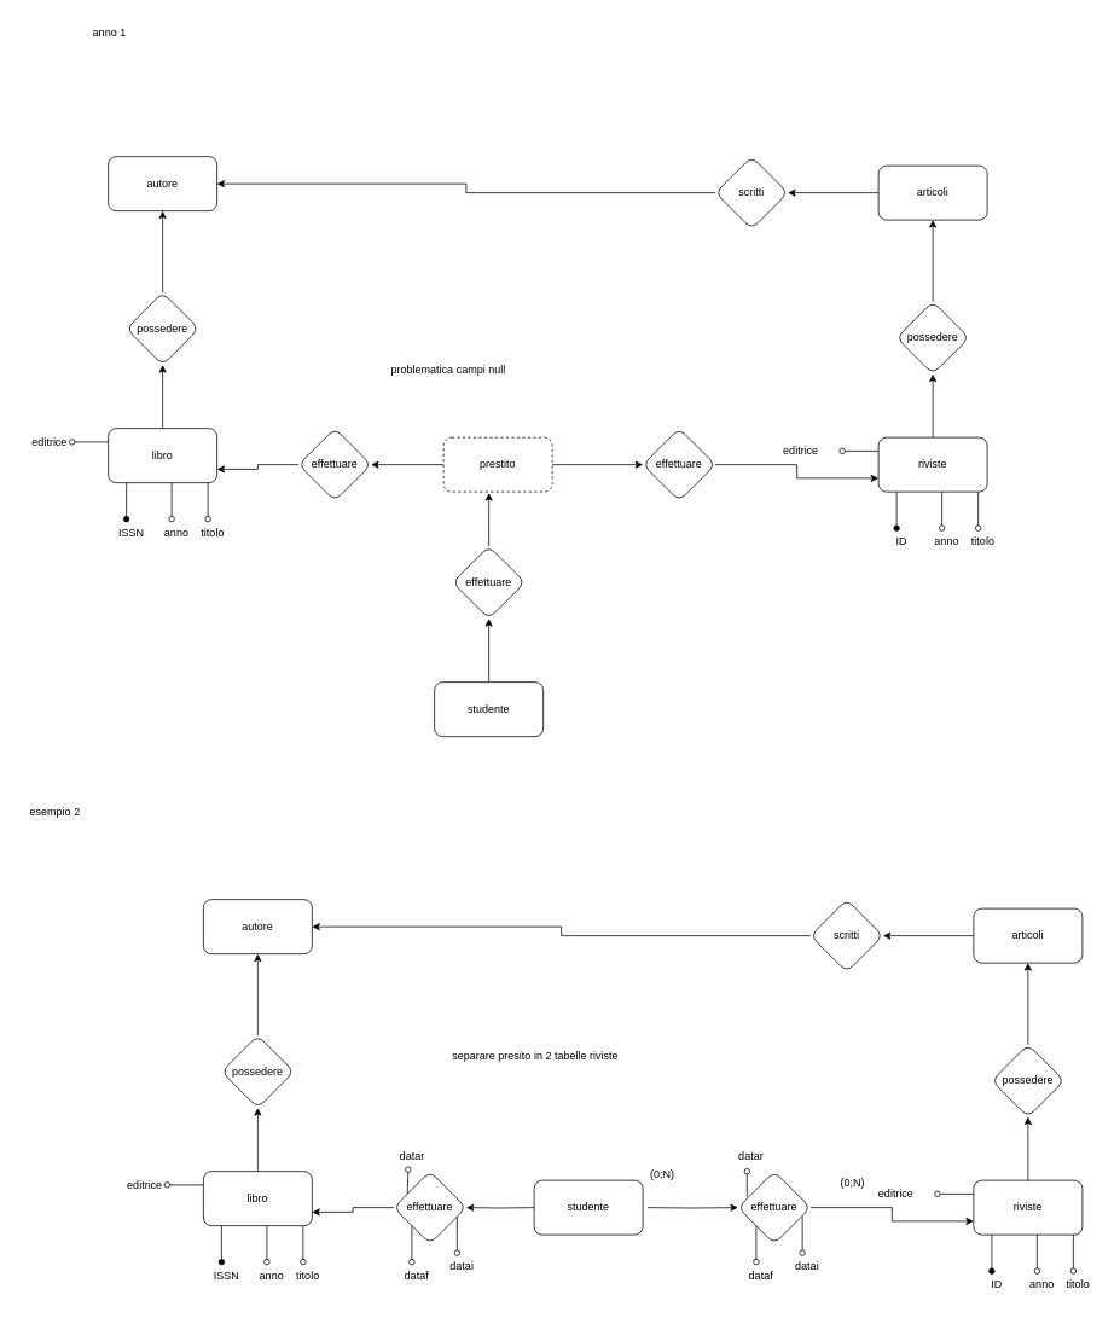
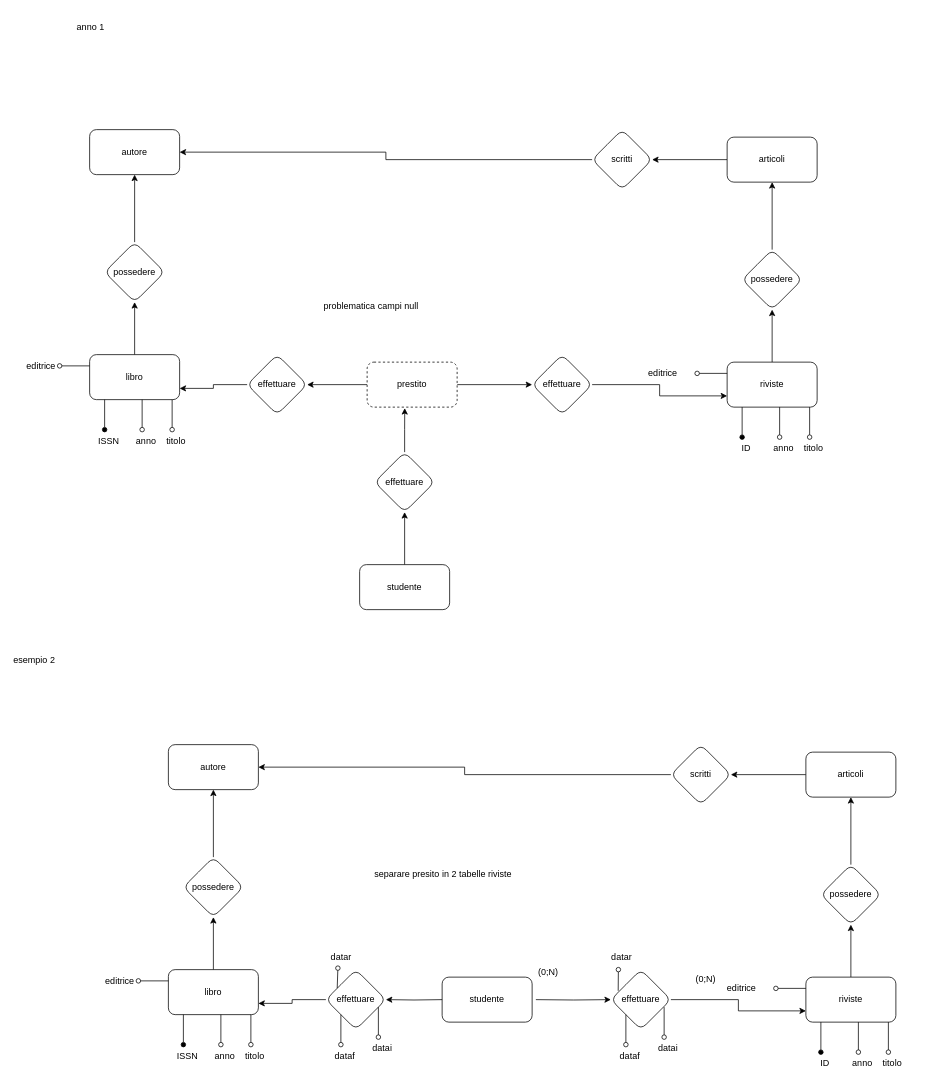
  <mxCell id="0" />
  <mxCell id="1" parent="0" />
  <mxCell id="2" value="" style="edgeStyle=orthogonalEdgeStyle;rounded=0;orthogonalLoop=1;jettySize=auto;html=1;" edge="1" parent="1" source="3" target="9"><mxGeometry relative="1" as="geometry" /></mxCell>
  <mxCell id="3" value="libro" style="rounded=1;whiteSpace=wrap;html=1;" vertex="1" parent="1"><mxGeometry x="119" y="472" width="120" height="60" as="geometry" /></mxCell>
  <mxCell id="4" value="" style="endArrow=none;html=1;rounded=0;startArrow=oval;startFill=1;" edge="1" parent="1"><mxGeometry width="50" height="50" relative="1" as="geometry"><mxPoint x="139" y="572" as="sourcePoint" /><mxPoint x="139" y="532" as="targetPoint" /></mxGeometry></mxCell>
  <mxCell id="5" value="ISSN" style="text;html=1;align=center;verticalAlign=middle;resizable=0;points=[];autosize=1;strokeColor=none;fillColor=none;" vertex="1" parent="1"><mxGeometry x="119" y="572" width="50" height="30" as="geometry" /></mxCell>
  <mxCell id="6" value="" style="endArrow=none;html=1;rounded=0;startArrow=oval;startFill=0;" edge="1" parent="1"><mxGeometry width="50" height="50" relative="1" as="geometry"><mxPoint x="229" y="572" as="sourcePoint" /><mxPoint x="229" y="532" as="targetPoint" /></mxGeometry></mxCell>
  <mxCell id="7" value="titolo" style="text;html=1;align=center;verticalAlign=middle;resizable=0;points=[];autosize=1;strokeColor=none;fillColor=none;" vertex="1" parent="1"><mxGeometry x="209" y="572" width="50" height="30" as="geometry" /></mxCell>
  <mxCell id="8" value="" style="edgeStyle=orthogonalEdgeStyle;rounded=0;orthogonalLoop=1;jettySize=auto;html=1;" edge="1" parent="1" source="9" target="10"><mxGeometry relative="1" as="geometry" /></mxCell>
  <mxCell id="9" value="possedere" style="rhombus;whiteSpace=wrap;html=1;rounded=1;" vertex="1" parent="1"><mxGeometry x="139" y="322" width="80" height="80" as="geometry" /></mxCell>
  <mxCell id="10" value="autore" style="whiteSpace=wrap;html=1;rounded=1;" vertex="1" parent="1"><mxGeometry x="119" y="172" width="120" height="60" as="geometry" /></mxCell>
  <mxCell id="11" value="" style="endArrow=none;html=1;rounded=0;startArrow=oval;startFill=0;" edge="1" parent="1"><mxGeometry width="50" height="50" relative="1" as="geometry"><mxPoint x="189" y="572" as="sourcePoint" /><mxPoint x="189" y="532" as="targetPoint" /></mxGeometry></mxCell>
  <mxCell id="12" value="anno" style="text;html=1;align=center;verticalAlign=middle;resizable=0;points=[];autosize=1;strokeColor=none;fillColor=none;" vertex="1" parent="1"><mxGeometry x="169" y="572" width="50" height="30" as="geometry" /></mxCell>
  <mxCell id="13" value="" style="endArrow=none;html=1;rounded=0;startArrow=oval;startFill=0;entryX=0;entryY=0.25;entryDx=0;entryDy=0;" edge="1" parent="1" target="3"><mxGeometry width="50" height="50" relative="1" as="geometry"><mxPoint x="79" y="487" as="sourcePoint" /><mxPoint x="59" y="462" as="targetPoint" /></mxGeometry></mxCell>
  <mxCell id="14" value="editrice" style="text;html=1;align=center;verticalAlign=middle;resizable=0;points=[];autosize=1;strokeColor=none;fillColor=none;" vertex="1" parent="1"><mxGeometry x="24" y="472" width="60" height="30" as="geometry" /></mxCell>
  <mxCell id="15" value="" style="edgeStyle=orthogonalEdgeStyle;rounded=0;orthogonalLoop=1;jettySize=auto;html=1;" edge="1" parent="1" source="16" target="26"><mxGeometry relative="1" as="geometry" /></mxCell>
  <mxCell id="16" value="riviste" style="rounded=1;whiteSpace=wrap;html=1;" vertex="1" parent="1"><mxGeometry x="969" y="482" width="120" height="60" as="geometry" /></mxCell>
  <mxCell id="17" value="" style="endArrow=none;html=1;rounded=0;startArrow=oval;startFill=1;" edge="1" parent="1"><mxGeometry width="50" height="50" relative="1" as="geometry"><mxPoint x="989" y="582" as="sourcePoint" /><mxPoint x="989" y="542" as="targetPoint" /></mxGeometry></mxCell>
  <mxCell id="18" value="ID" style="text;html=1;align=center;verticalAlign=middle;resizable=0;points=[];autosize=1;strokeColor=none;fillColor=none;" vertex="1" parent="1"><mxGeometry x="974" y="582" width="40" height="30" as="geometry" /></mxCell>
  <mxCell id="19" value="" style="endArrow=none;html=1;rounded=0;startArrow=oval;startFill=0;" edge="1" parent="1"><mxGeometry width="50" height="50" relative="1" as="geometry"><mxPoint x="1079" y="582" as="sourcePoint" /><mxPoint x="1079" y="542" as="targetPoint" /></mxGeometry></mxCell>
  <mxCell id="20" value="titolo" style="text;html=1;align=center;verticalAlign=middle;resizable=0;points=[];autosize=1;strokeColor=none;fillColor=none;" vertex="1" parent="1"><mxGeometry x="1059" y="582" width="50" height="30" as="geometry" /></mxCell>
  <mxCell id="21" value="" style="endArrow=none;html=1;rounded=0;startArrow=oval;startFill=0;" edge="1" parent="1"><mxGeometry width="50" height="50" relative="1" as="geometry"><mxPoint x="1039" y="582" as="sourcePoint" /><mxPoint x="1039" y="542" as="targetPoint" /></mxGeometry></mxCell>
  <mxCell id="22" value="anno" style="text;html=1;align=center;verticalAlign=middle;resizable=0;points=[];autosize=1;strokeColor=none;fillColor=none;" vertex="1" parent="1"><mxGeometry x="1019" y="582" width="50" height="30" as="geometry" /></mxCell>
  <mxCell id="23" value="" style="endArrow=none;html=1;rounded=0;startArrow=oval;startFill=0;entryX=0;entryY=0.25;entryDx=0;entryDy=0;" edge="1" parent="1" target="16"><mxGeometry width="50" height="50" relative="1" as="geometry"><mxPoint x="929" y="497" as="sourcePoint" /><mxPoint x="909" y="472" as="targetPoint" /></mxGeometry></mxCell>
  <mxCell id="24" value="editrice" style="text;html=1;align=center;verticalAlign=middle;resizable=0;points=[];autosize=1;strokeColor=none;fillColor=none;" vertex="1" parent="1"><mxGeometry x="853" y="482" width="60" height="30" as="geometry" /></mxCell>
  <mxCell id="25" value="" style="edgeStyle=orthogonalEdgeStyle;rounded=0;orthogonalLoop=1;jettySize=auto;html=1;" edge="1" parent="1" source="26" target="28"><mxGeometry relative="1" as="geometry" /></mxCell>
  <mxCell id="26" value="possedere" style="rhombus;whiteSpace=wrap;html=1;rounded=1;" vertex="1" parent="1"><mxGeometry x="989" y="332" width="80" height="80" as="geometry" /></mxCell>
  <mxCell id="27" value="" style="edgeStyle=orthogonalEdgeStyle;rounded=0;orthogonalLoop=1;jettySize=auto;html=1;" edge="1" parent="1" source="28" target="30"><mxGeometry relative="1" as="geometry" /></mxCell>
  <mxCell id="28" value="articoli" style="whiteSpace=wrap;html=1;rounded=1;" vertex="1" parent="1"><mxGeometry x="969" y="182" width="120" height="60" as="geometry" /></mxCell>
  <mxCell id="29" style="edgeStyle=orthogonalEdgeStyle;rounded=0;orthogonalLoop=1;jettySize=auto;html=1;entryX=1;entryY=0.5;entryDx=0;entryDy=0;" edge="1" parent="1" source="30" target="10"><mxGeometry relative="1" as="geometry" /></mxCell>
  <mxCell id="30" value="scritti" style="rhombus;whiteSpace=wrap;html=1;rounded=1;" vertex="1" parent="1"><mxGeometry x="789" y="172" width="80" height="80" as="geometry" /></mxCell>
  <mxCell id="31" value="" style="edgeStyle=orthogonalEdgeStyle;rounded=0;orthogonalLoop=1;jettySize=auto;html=1;" edge="1" parent="1" source="32" target="40"><mxGeometry relative="1" as="geometry" /></mxCell>
  <mxCell id="32" value="studente" style="rounded=1;whiteSpace=wrap;html=1;" vertex="1" parent="1"><mxGeometry x="479" y="752" width="120" height="60" as="geometry" /></mxCell>
  <mxCell id="33" value="" style="edgeStyle=orthogonalEdgeStyle;rounded=0;orthogonalLoop=1;jettySize=auto;html=1;" edge="1" parent="1" source="35" target="37"><mxGeometry relative="1" as="geometry" /></mxCell>
  <mxCell id="34" value="" style="edgeStyle=orthogonalEdgeStyle;rounded=0;orthogonalLoop=1;jettySize=auto;html=1;" edge="1" parent="1" source="35" target="39"><mxGeometry relative="1" as="geometry" /></mxCell>
  <mxCell id="35" value="prestito" style="rounded=1;whiteSpace=wrap;html=1;dashed=1;" vertex="1" parent="1"><mxGeometry x="489" y="482" width="120" height="60" as="geometry" /></mxCell>
  <mxCell id="36" style="edgeStyle=orthogonalEdgeStyle;rounded=0;orthogonalLoop=1;jettySize=auto;html=1;exitX=0;exitY=0.5;exitDx=0;exitDy=0;entryX=1;entryY=0.75;entryDx=0;entryDy=0;" edge="1" parent="1" source="37" target="3"><mxGeometry relative="1" as="geometry" /></mxCell>
  <mxCell id="37" value="effettuare" style="rhombus;whiteSpace=wrap;html=1;rounded=1;" vertex="1" parent="1"><mxGeometry x="329" y="472" width="80" height="80" as="geometry" /></mxCell>
  <mxCell id="38" style="edgeStyle=orthogonalEdgeStyle;rounded=0;orthogonalLoop=1;jettySize=auto;html=1;entryX=0;entryY=0.75;entryDx=0;entryDy=0;" edge="1" parent="1" source="39" target="16"><mxGeometry relative="1" as="geometry" /></mxCell>
  <mxCell id="39" value="effettuare" style="rhombus;whiteSpace=wrap;html=1;rounded=1;" vertex="1" parent="1"><mxGeometry x="709" y="472" width="80" height="80" as="geometry" /></mxCell>
  <mxCell id="40" value="effettuare" style="rhombus;whiteSpace=wrap;html=1;rounded=1;" vertex="1" parent="1"><mxGeometry x="499" y="602" width="80" height="80" as="geometry" /></mxCell>
  <mxCell id="41" style="edgeStyle=orthogonalEdgeStyle;rounded=0;orthogonalLoop=1;jettySize=auto;html=1;entryX=0.418;entryY=1.022;entryDx=0;entryDy=0;entryPerimeter=0;" edge="1" parent="1" source="40" target="35"><mxGeometry relative="1" as="geometry" /></mxCell>
  <mxCell id="42" value="" style="edgeStyle=orthogonalEdgeStyle;rounded=0;orthogonalLoop=1;jettySize=auto;html=1;" edge="1" parent="1" source="43" target="49"><mxGeometry relative="1" as="geometry" /></mxCell>
  <mxCell id="43" value="libro" style="rounded=1;whiteSpace=wrap;html=1;" vertex="1" parent="1"><mxGeometry x="224" y="1292" width="120" height="60" as="geometry" /></mxCell>
  <mxCell id="44" value="" style="endArrow=none;html=1;rounded=0;startArrow=oval;startFill=1;" edge="1" parent="1"><mxGeometry width="50" height="50" relative="1" as="geometry"><mxPoint x="244" y="1392" as="sourcePoint" /><mxPoint x="244" y="1352" as="targetPoint" /></mxGeometry></mxCell>
  <mxCell id="45" value="ISSN" style="text;html=1;align=center;verticalAlign=middle;resizable=0;points=[];autosize=1;strokeColor=none;fillColor=none;" vertex="1" parent="1"><mxGeometry x="224" y="1392" width="50" height="30" as="geometry" /></mxCell>
  <mxCell id="46" value="" style="endArrow=none;html=1;rounded=0;startArrow=oval;startFill=0;" edge="1" parent="1"><mxGeometry width="50" height="50" relative="1" as="geometry"><mxPoint x="334" y="1392" as="sourcePoint" /><mxPoint x="334" y="1352" as="targetPoint" /></mxGeometry></mxCell>
  <mxCell id="47" value="titolo" style="text;html=1;align=center;verticalAlign=middle;resizable=0;points=[];autosize=1;strokeColor=none;fillColor=none;" vertex="1" parent="1"><mxGeometry x="314" y="1392" width="50" height="30" as="geometry" /></mxCell>
  <mxCell id="48" value="" style="edgeStyle=orthogonalEdgeStyle;rounded=0;orthogonalLoop=1;jettySize=auto;html=1;" edge="1" parent="1" source="49" target="50"><mxGeometry relative="1" as="geometry" /></mxCell>
  <mxCell id="49" value="possedere" style="rhombus;whiteSpace=wrap;html=1;rounded=1;" vertex="1" parent="1"><mxGeometry x="244" y="1142" width="80" height="80" as="geometry" /></mxCell>
  <mxCell id="50" value="autore" style="whiteSpace=wrap;html=1;rounded=1;" vertex="1" parent="1"><mxGeometry x="224" y="992" width="120" height="60" as="geometry" /></mxCell>
  <mxCell id="51" value="" style="endArrow=none;html=1;rounded=0;startArrow=oval;startFill=0;" edge="1" parent="1"><mxGeometry width="50" height="50" relative="1" as="geometry"><mxPoint x="294" y="1392" as="sourcePoint" /><mxPoint x="294" y="1352" as="targetPoint" /></mxGeometry></mxCell>
  <mxCell id="52" value="anno" style="text;html=1;align=center;verticalAlign=middle;resizable=0;points=[];autosize=1;strokeColor=none;fillColor=none;" vertex="1" parent="1"><mxGeometry x="274" y="1392" width="50" height="30" as="geometry" /></mxCell>
  <mxCell id="53" value="" style="endArrow=none;html=1;rounded=0;startArrow=oval;startFill=0;entryX=0;entryY=0.25;entryDx=0;entryDy=0;" edge="1" parent="1" target="43"><mxGeometry width="50" height="50" relative="1" as="geometry"><mxPoint x="184" y="1307" as="sourcePoint" /><mxPoint x="164" y="1282" as="targetPoint" /></mxGeometry></mxCell>
  <mxCell id="54" value="editrice" style="text;html=1;align=center;verticalAlign=middle;resizable=0;points=[];autosize=1;strokeColor=none;fillColor=none;" vertex="1" parent="1"><mxGeometry x="129" y="1292" width="60" height="30" as="geometry" /></mxCell>
  <mxCell id="55" value="" style="edgeStyle=orthogonalEdgeStyle;rounded=0;orthogonalLoop=1;jettySize=auto;html=1;" edge="1" parent="1" source="56" target="66"><mxGeometry relative="1" as="geometry" /></mxCell>
  <mxCell id="56" value="riviste" style="rounded=1;whiteSpace=wrap;html=1;" vertex="1" parent="1"><mxGeometry x="1074" y="1302" width="120" height="60" as="geometry" /></mxCell>
  <mxCell id="57" value="" style="endArrow=none;html=1;rounded=0;startArrow=oval;startFill=1;" edge="1" parent="1"><mxGeometry width="50" height="50" relative="1" as="geometry"><mxPoint x="1094" y="1402" as="sourcePoint" /><mxPoint x="1094" y="1362" as="targetPoint" /></mxGeometry></mxCell>
  <mxCell id="58" value="ID" style="text;html=1;align=center;verticalAlign=middle;resizable=0;points=[];autosize=1;strokeColor=none;fillColor=none;" vertex="1" parent="1"><mxGeometry x="1079" y="1402" width="40" height="30" as="geometry" /></mxCell>
  <mxCell id="59" value="" style="endArrow=none;html=1;rounded=0;startArrow=oval;startFill=0;" edge="1" parent="1"><mxGeometry width="50" height="50" relative="1" as="geometry"><mxPoint x="1184" y="1402" as="sourcePoint" /><mxPoint x="1184" y="1362" as="targetPoint" /></mxGeometry></mxCell>
  <mxCell id="60" value="titolo" style="text;html=1;align=center;verticalAlign=middle;resizable=0;points=[];autosize=1;strokeColor=none;fillColor=none;" vertex="1" parent="1"><mxGeometry x="1164" y="1402" width="50" height="30" as="geometry" /></mxCell>
  <mxCell id="61" value="" style="endArrow=none;html=1;rounded=0;startArrow=oval;startFill=0;" edge="1" parent="1"><mxGeometry width="50" height="50" relative="1" as="geometry"><mxPoint x="1144" y="1402" as="sourcePoint" /><mxPoint x="1144" y="1362" as="targetPoint" /></mxGeometry></mxCell>
  <mxCell id="62" value="anno" style="text;html=1;align=center;verticalAlign=middle;resizable=0;points=[];autosize=1;strokeColor=none;fillColor=none;" vertex="1" parent="1"><mxGeometry x="1124" y="1402" width="50" height="30" as="geometry" /></mxCell>
  <mxCell id="63" value="" style="endArrow=none;html=1;rounded=0;startArrow=oval;startFill=0;entryX=0;entryY=0.25;entryDx=0;entryDy=0;" edge="1" parent="1" target="56"><mxGeometry width="50" height="50" relative="1" as="geometry"><mxPoint x="1034" y="1317" as="sourcePoint" /><mxPoint x="1014" y="1292" as="targetPoint" /></mxGeometry></mxCell>
  <mxCell id="64" value="editrice" style="text;html=1;align=center;verticalAlign=middle;resizable=0;points=[];autosize=1;strokeColor=none;fillColor=none;" vertex="1" parent="1"><mxGeometry x="958" y="1302" width="60" height="30" as="geometry" /></mxCell>
  <mxCell id="65" value="" style="edgeStyle=orthogonalEdgeStyle;rounded=0;orthogonalLoop=1;jettySize=auto;html=1;" edge="1" parent="1" source="66" target="68"><mxGeometry relative="1" as="geometry" /></mxCell>
  <mxCell id="66" value="possedere" style="rhombus;whiteSpace=wrap;html=1;rounded=1;" vertex="1" parent="1"><mxGeometry x="1094" y="1152" width="80" height="80" as="geometry" /></mxCell>
  <mxCell id="67" value="" style="edgeStyle=orthogonalEdgeStyle;rounded=0;orthogonalLoop=1;jettySize=auto;html=1;" edge="1" parent="1" source="68" target="70"><mxGeometry relative="1" as="geometry" /></mxCell>
  <mxCell id="68" value="articoli" style="whiteSpace=wrap;html=1;rounded=1;" vertex="1" parent="1"><mxGeometry x="1074" y="1002" width="120" height="60" as="geometry" /></mxCell>
  <mxCell id="69" style="edgeStyle=orthogonalEdgeStyle;rounded=0;orthogonalLoop=1;jettySize=auto;html=1;entryX=1;entryY=0.5;entryDx=0;entryDy=0;" edge="1" parent="1" source="70" target="50"><mxGeometry relative="1" as="geometry" /></mxCell>
  <mxCell id="70" value="scritti" style="rhombus;whiteSpace=wrap;html=1;rounded=1;" vertex="1" parent="1"><mxGeometry x="894" y="992" width="80" height="80" as="geometry" /></mxCell>
  <mxCell id="71" value="studente" style="rounded=1;whiteSpace=wrap;html=1;" vertex="1" parent="1"><mxGeometry x="589" y="1302" width="120" height="60" as="geometry" /></mxCell>
  <mxCell id="72" value="" style="edgeStyle=orthogonalEdgeStyle;rounded=0;orthogonalLoop=1;jettySize=auto;html=1;" edge="1" parent="1" target="75"><mxGeometry relative="1" as="geometry"><mxPoint x="589" y="1332" as="sourcePoint" /></mxGeometry></mxCell>
  <mxCell id="73" value="" style="edgeStyle=orthogonalEdgeStyle;rounded=0;orthogonalLoop=1;jettySize=auto;html=1;" edge="1" parent="1" target="77"><mxGeometry relative="1" as="geometry"><mxPoint x="714" y="1332" as="sourcePoint" /></mxGeometry></mxCell>
  <mxCell id="74" style="edgeStyle=orthogonalEdgeStyle;rounded=0;orthogonalLoop=1;jettySize=auto;html=1;exitX=0;exitY=0.5;exitDx=0;exitDy=0;entryX=1;entryY=0.75;entryDx=0;entryDy=0;" edge="1" parent="1" source="75" target="43"><mxGeometry relative="1" as="geometry" /></mxCell>
  <mxCell id="75" value="effettuare" style="rhombus;whiteSpace=wrap;html=1;rounded=1;" vertex="1" parent="1"><mxGeometry x="434" y="1292" width="80" height="80" as="geometry" /></mxCell>
  <mxCell id="76" style="edgeStyle=orthogonalEdgeStyle;rounded=0;orthogonalLoop=1;jettySize=auto;html=1;entryX=0;entryY=0.75;entryDx=0;entryDy=0;" edge="1" parent="1" source="77" target="56"><mxGeometry relative="1" as="geometry" /></mxCell>
  <mxCell id="77" value="effettuare" style="rhombus;whiteSpace=wrap;html=1;rounded=1;" vertex="1" parent="1"><mxGeometry x="814" y="1292" width="80" height="80" as="geometry" /></mxCell>
  <mxCell id="78" value="anno 1" style="text;html=1;align=center;verticalAlign=middle;resizable=0;points=[];autosize=1;strokeColor=none;fillColor=none;" vertex="1" parent="1"><mxGeometry x="80" y="20" width="80" height="30" as="geometry" /></mxCell>
- <mxCell id="79" value="esempio 2" style="text;html=1;align=center;verticalAlign=middle;resizable=0;points=[];autosize=1;strokeColor=none;fillColor=none;" vertex="1" parent="1"><mxGeometry x="20" y="880" width="80" height="30" as="geometry" /></mxCell>
+ <mxCell id="79" value="esempio 2" style="text;html=1;align=center;verticalAlign=middle;resizable=0;points=[];autosize=1;strokeColor=none;fillColor=none;" vertex="1" parent="1"><mxGeometry x="5" y="865" width="80" height="30" as="geometry" /></mxCell>
  <mxCell id="80" value="(0;N)" style="text;html=1;align=center;verticalAlign=middle;resizable=0;points=[];autosize=1;strokeColor=none;fillColor=none;" vertex="1" parent="1"><mxGeometry x="705" y="1280" width="50" height="30" as="geometry" /></mxCell>
  <mxCell id="81" value="(0;N)" style="text;html=1;align=center;verticalAlign=middle;resizable=0;points=[];autosize=1;strokeColor=none;fillColor=none;" vertex="1" parent="1"><mxGeometry x="915" y="1290" width="50" height="30" as="geometry" /></mxCell>
  <mxCell id="82" value="problematica campi null" style="text;html=1;align=center;verticalAlign=middle;resizable=0;points=[];autosize=1;strokeColor=none;fillColor=none;" vertex="1" parent="1"><mxGeometry x="419" y="392" width="150" height="30" as="geometry" /></mxCell>
  <mxCell id="83" value="" style="endArrow=none;html=1;rounded=0;startArrow=oval;startFill=0;" edge="1" parent="1"><mxGeometry width="50" height="50" relative="1" as="geometry"><mxPoint x="834" y="1392" as="sourcePoint" /><mxPoint x="834" y="1352" as="targetPoint" /></mxGeometry></mxCell>
  <mxCell id="84" value="dataf" style="text;html=1;align=center;verticalAlign=middle;resizable=0;points=[];autosize=1;strokeColor=none;fillColor=none;" vertex="1" parent="1"><mxGeometry x="814" y="1392" width="50" height="30" as="geometry" /></mxCell>
  <mxCell id="85" value="" style="endArrow=none;html=1;rounded=0;startArrow=oval;startFill=0;" edge="1" parent="1"><mxGeometry width="50" height="50" relative="1" as="geometry"><mxPoint x="885" y="1382" as="sourcePoint" /><mxPoint x="885" y="1342" as="targetPoint" /></mxGeometry></mxCell>
  <mxCell id="86" value="datai" style="text;html=1;align=center;verticalAlign=middle;resizable=0;points=[];autosize=1;strokeColor=none;fillColor=none;" vertex="1" parent="1"><mxGeometry x="865" y="1382" width="50" height="30" as="geometry" /></mxCell>
  <mxCell id="87" value="" style="endArrow=none;html=1;rounded=0;startArrow=oval;startFill=0;entryX=0.122;entryY=0.353;entryDx=0;entryDy=0;entryPerimeter=0;" edge="1" parent="1" target="77"><mxGeometry width="50" height="50" relative="1" as="geometry"><mxPoint x="824" y="1292" as="sourcePoint" /><mxPoint x="823" y="1220" as="targetPoint" /></mxGeometry></mxCell>
  <mxCell id="88" value="datar" style="text;html=1;align=center;verticalAlign=middle;resizable=0;points=[];autosize=1;strokeColor=none;fillColor=none;" vertex="1" parent="1"><mxGeometry x="803" y="1260" width="50" height="30" as="geometry" /></mxCell>
  <mxCell id="89" value="" style="endArrow=none;html=1;rounded=0;startArrow=oval;startFill=0;" edge="1" parent="1"><mxGeometry width="50" height="50" relative="1" as="geometry"><mxPoint x="454" y="1392" as="sourcePoint" /><mxPoint x="454" y="1352" as="targetPoint" /></mxGeometry></mxCell>
  <mxCell id="90" value="dataf" style="text;html=1;align=center;verticalAlign=middle;resizable=0;points=[];autosize=1;strokeColor=none;fillColor=none;" vertex="1" parent="1"><mxGeometry x="434" y="1392" width="50" height="30" as="geometry" /></mxCell>
  <mxCell id="91" value="" style="endArrow=none;html=1;rounded=0;startArrow=oval;startFill=0;" edge="1" parent="1"><mxGeometry width="50" height="50" relative="1" as="geometry"><mxPoint x="504" y="1382" as="sourcePoint" /><mxPoint x="504" y="1342" as="targetPoint" /></mxGeometry></mxCell>
  <mxCell id="92" value="datai" style="text;html=1;align=center;verticalAlign=middle;resizable=0;points=[];autosize=1;strokeColor=none;fillColor=none;" vertex="1" parent="1"><mxGeometry x="484" y="1382" width="50" height="30" as="geometry" /></mxCell>
  <mxCell id="93" value="" style="endArrow=none;html=1;rounded=0;startArrow=oval;startFill=0;entryX=0.189;entryY=0.308;entryDx=0;entryDy=0;entryPerimeter=0;" edge="1" parent="1" target="75"><mxGeometry width="50" height="50" relative="1" as="geometry"><mxPoint x="450" y="1290" as="sourcePoint" /><mxPoint x="450" y="1318" as="targetPoint" /></mxGeometry></mxCell>
  <mxCell id="94" value="datar" style="text;html=1;align=center;verticalAlign=middle;resizable=0;points=[];autosize=1;strokeColor=none;fillColor=none;" vertex="1" parent="1"><mxGeometry x="429" y="1260" width="50" height="30" as="geometry" /></mxCell>
  <mxCell id="95" value="separare presito in 2 tabelle riviste" style="text;html=1;align=center;verticalAlign=middle;resizable=0;points=[];autosize=1;strokeColor=none;fillColor=none;" vertex="1" parent="1"><mxGeometry x="485" y="1150" width="210" height="30" as="geometry" /></mxCell>
